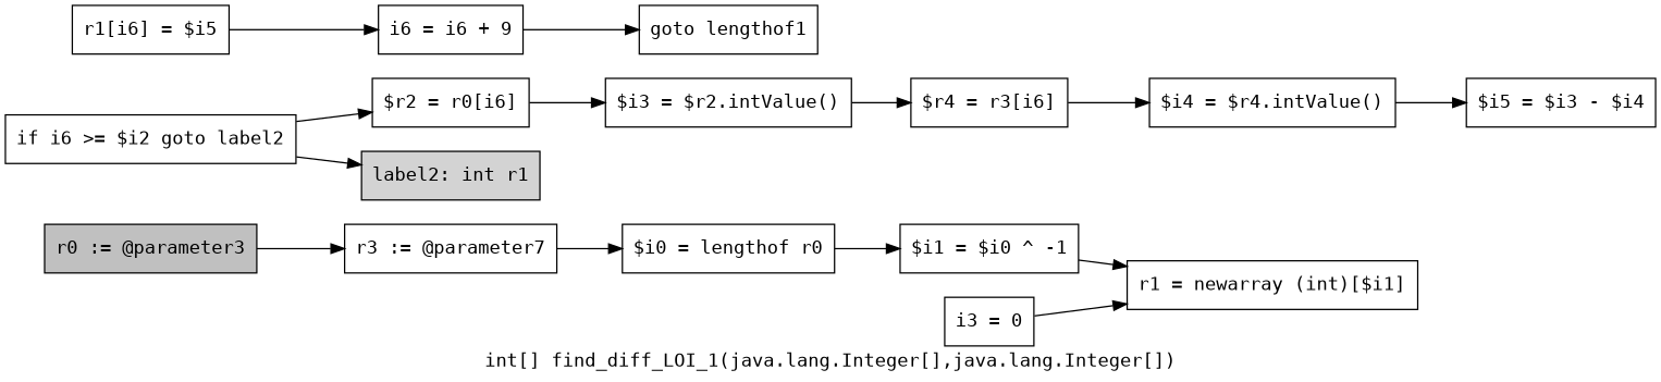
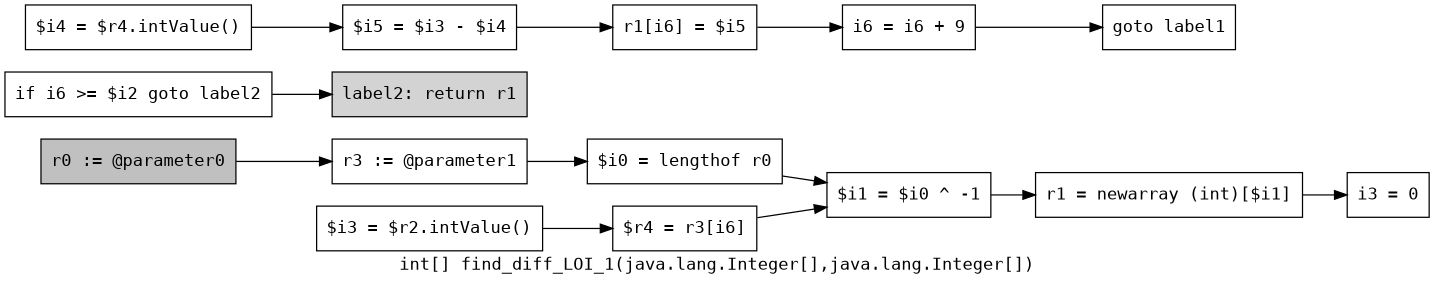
  digraph {
    fontname="DejaVu Sans Mono"
    label="int[] find_diff_LOI_1(java.lang.Integer[],java.lang.Integer[])"
    rankdir=LR
    node [fontname="DejaVu Sans Mono" shape=box]
    edge [fontname="DejaVu Sans Mono"]
-   n1 [fillcolor=gray label="r0 := @parameter3" style=filled]
-   n2 [label="r3 := @parameter7"]
+   n1 [fillcolor=gray label="r0 := @parameter0" style=filled]
+   n2 [label="r3 := @parameter1"]
    n3 [label="$i0 = lengthof r0"]
    n4 [label="$i1 = $i0 ^ -1"]
    n5 [label="r1 = newarray (int)[$i1]"]
    n6 [label="i3 = 0"]
    n7 [label="if i6 >= $i2 goto label2"]
-   n8 [label="$r2 = r0[i6]"]
-   n9 [fillcolor=lightgray label="label2: int r1" style=filled]
+   n9 [fillcolor=lightgray label="label2: return r1" style=filled]
    n10 [label="$i3 = $r2.intValue()"]
    n11 [label="$r4 = r3[i6]"]
    n12 [label="$i4 = $r4.intValue()"]
    n13 [label="$i5 = $i3 - $i4"]
    n14 [label="r1[i6] = $i5"]
    n15 [label="i6 = i6 + 9"]
-   n16 [label="goto lengthof1"]
+   n16 [label="goto label1"]
    n1 -> n2
    n2 -> n3
    n3 -> n4
    n4 -> n5
-   n6 -> n5
-   n7 -> n8
+   n5 -> n6
    n7 -> n9
-   n8 -> n10
    n10 -> n11
-   n11 -> n12
+   n11 -> n4
    n12 -> n13
+   n13 -> n14
    n14 -> n15
    n15 -> n16
  }
